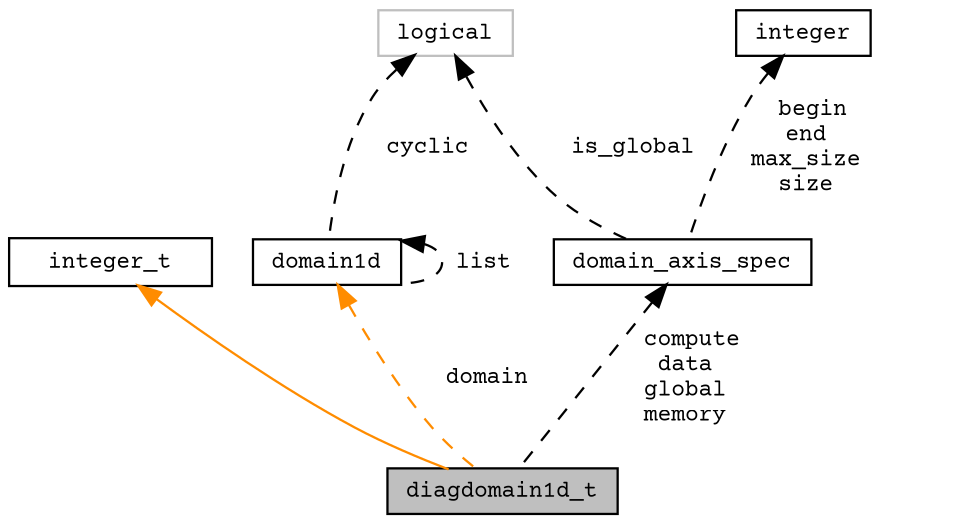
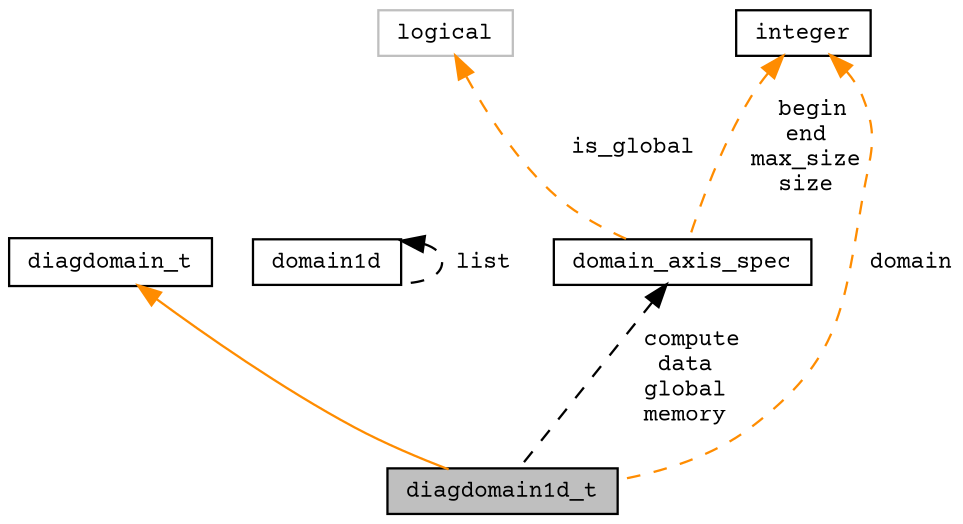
  digraph {
    fontname="Courier Prime"
    node [color=black fillcolor=white fontname="Courier Prime" fontsize=10 shape=record style=filled]
    edge [color=black dir=back fontname="Courier Prime" fontsize=10 labelfontname=Helvetica labelfontsize=10 style=dashed]
    n1 [fillcolor=grey75 fontcolor=black height=0.2 label=diagdomain1d_t width=0.4]
-   n2 [height=0.2 label=integer_t width=0.4]
+   n2 [height=0.2 label=diagdomain_t width=0.4]
    n3 [height=0.2 label=domain1d width=0.4]
    n4 [color=grey75 height=0.2 label=logical width=0.4]
    n5 [height=0.2 label=domain_axis_spec width=0.4]
    n6 [height=0.2 label=integer width=0.4]
    n2 -> n1 [color=darkorange style=solid]
-   n3 -> n1 [color=darkorange label=" domain"]
+   n6 -> n1 [color=darkorange label=" domain"]
    n3 -> n3 [label=" list"]
-   n4 -> n3 [label=" cyclic"]
-   n4 -> n5 [label=" is_global"]
+   n4 -> n5 [color=darkorange label=" is_global"]
    n5 -> n1 [label=" compute\ndata\nglobal\nmemory"]
-   n6 -> n5 [label=" begin\nend\nmax_size\nsize"]
+   n6 -> n5 [color=darkorange label=" begin\nend\nmax_size\nsize"]
  }
